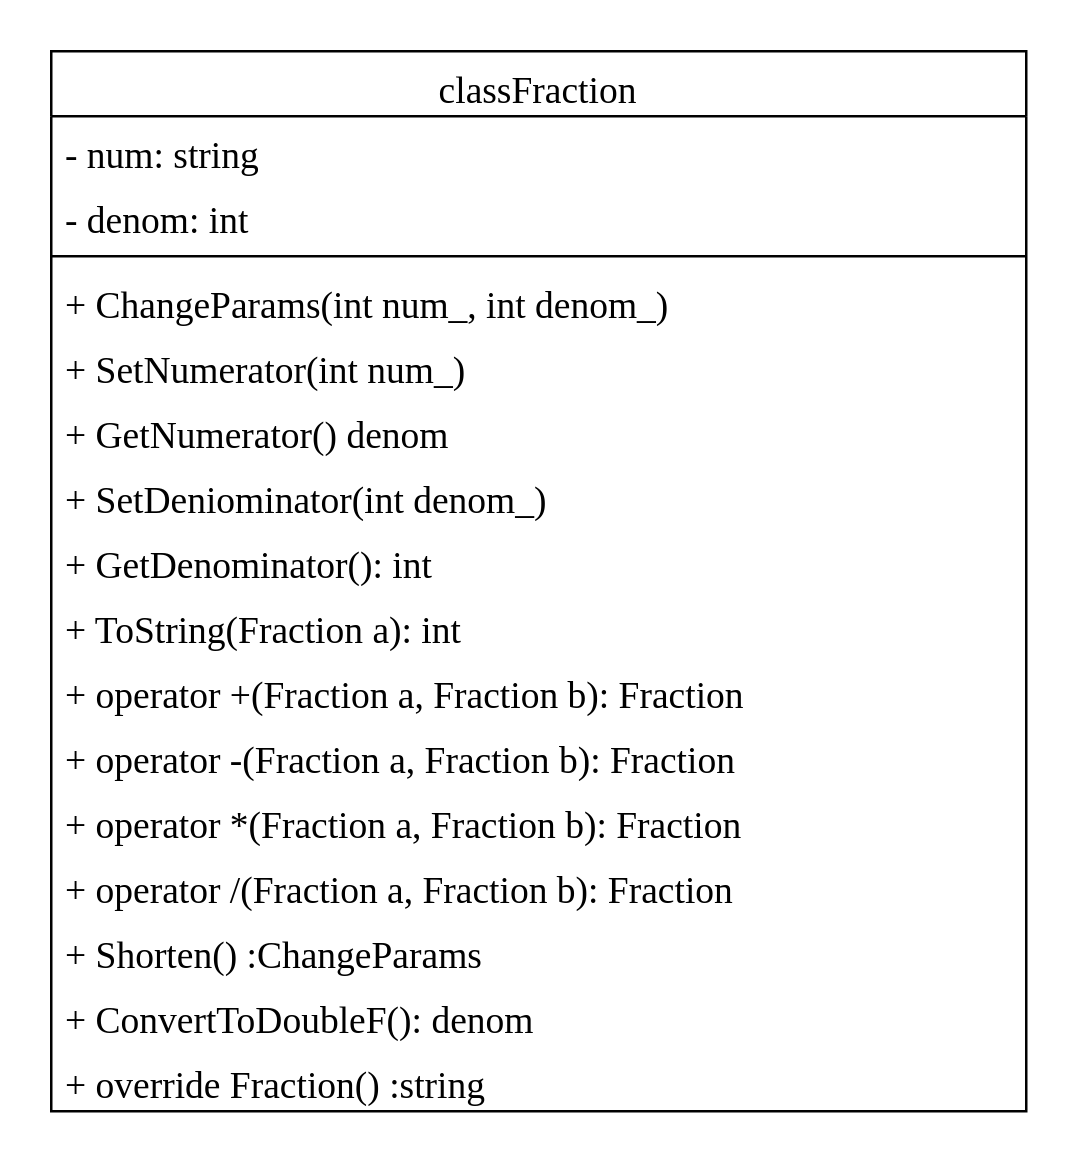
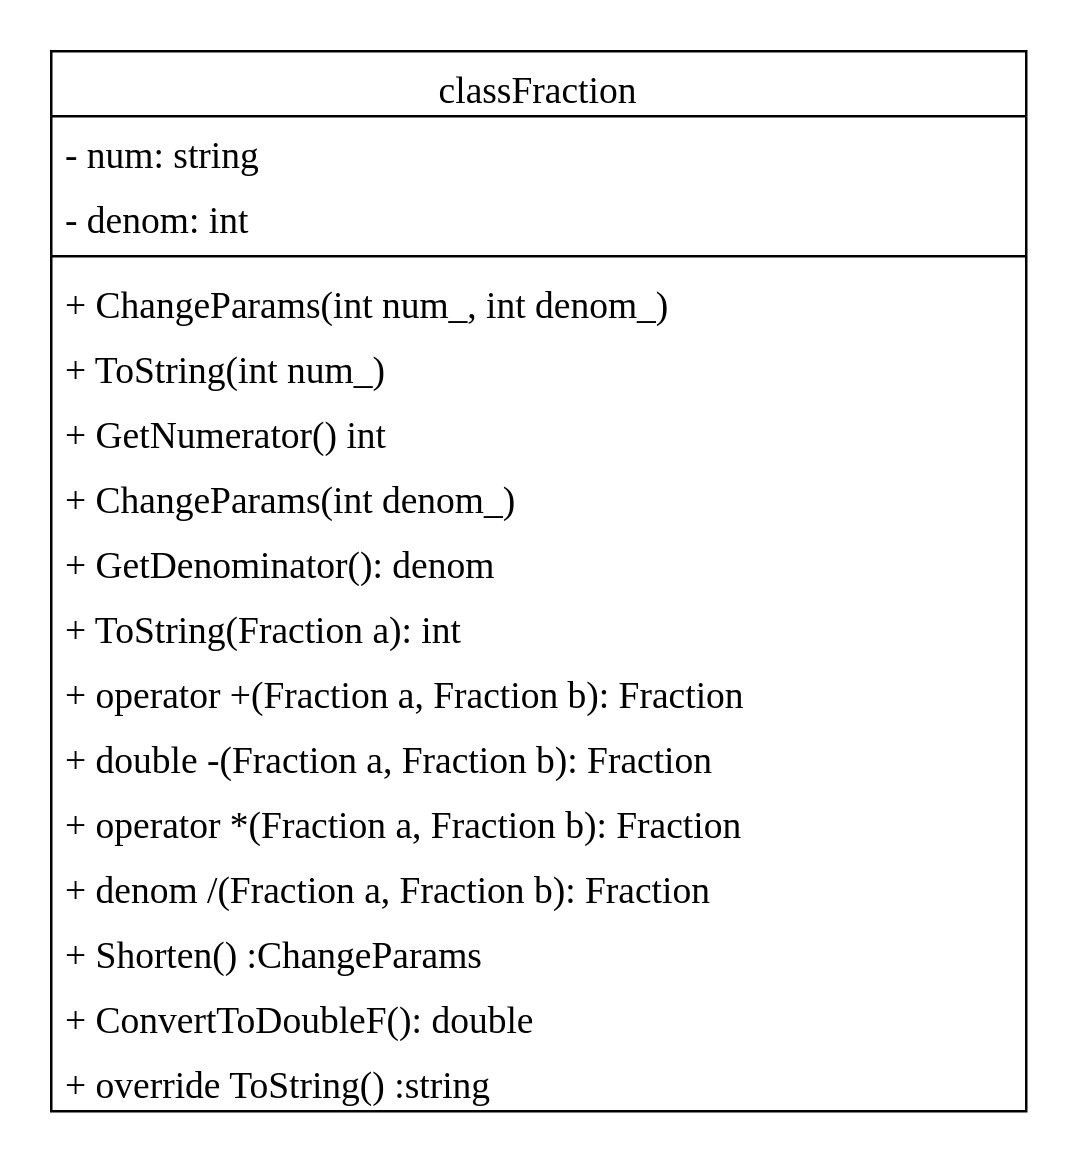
  <mxCell id="0" />
  <mxCell id="1" parent="0" />
  <mxCell id="2" value="classFraction" style="swimlane;fontStyle=0;align=center;verticalAlign=top;childLayout=stackLayout;horizontal=1;startSize=26;horizontalStack=0;resizeParent=1;resizeParentMax=0;resizeLast=0;collapsible=1;marginBottom=0;fontFamily=Verdana;fontSize=15;" parent="1" vertex="1"><mxGeometry x="20" y="20" width="390" height="424" as="geometry" /></mxCell>
  <mxCell id="3" value="- num: string" style="text;strokeColor=none;fillColor=none;align=left;verticalAlign=top;spacingLeft=4;spacingRight=4;overflow=hidden;rotatable=0;points=[[0,0.5],[1,0.5]];portConstraint=eastwest;fontStyle=0;fontFamily=Verdana;fontSize=15;" parent="2" vertex="1"><mxGeometry y="26" width="390" height="26" as="geometry" /></mxCell>
  <mxCell id="4" value="- denom: int" style="text;strokeColor=none;fillColor=none;align=left;verticalAlign=top;spacingLeft=4;spacingRight=4;overflow=hidden;rotatable=0;points=[[0,0.5],[1,0.5]];portConstraint=eastwest;fontStyle=0;fontFamily=Verdana;fontSize=15;" parent="2" vertex="1"><mxGeometry y="52" width="390" height="26" as="geometry" /></mxCell>
  <mxCell id="5" value="" style="line;strokeWidth=1;fillColor=none;align=left;verticalAlign=middle;spacingTop=-1;spacingLeft=3;spacingRight=3;rotatable=0;labelPosition=right;points=[];portConstraint=eastwest;fontStyle=0;fontFamily=Verdana;fontSize=15;" parent="2" vertex="1"><mxGeometry y="78" width="390" height="8" as="geometry" /></mxCell>
  <mxCell id="6" value="+ ChangeParams(int num_, int denom_)" style="text;strokeColor=none;fillColor=none;align=left;verticalAlign=top;spacingLeft=4;spacingRight=4;overflow=hidden;rotatable=0;points=[[0,0.5],[1,0.5]];portConstraint=eastwest;fontStyle=0;fontFamily=Verdana;fontSize=15;" parent="2" vertex="1"><mxGeometry y="86" width="390" height="26" as="geometry" /></mxCell>
- <mxCell id="7" value="+ SetNumerator(int num_)" style="text;strokeColor=none;fillColor=none;align=left;verticalAlign=top;spacingLeft=4;spacingRight=4;overflow=hidden;rotatable=0;points=[[0,0.5],[1,0.5]];portConstraint=eastwest;fontStyle=0;fontFamily=Verdana;fontSize=15;" parent="2" vertex="1"><mxGeometry y="112" width="390" height="26" as="geometry" /></mxCell>
- <mxCell id="8" value="+ GetNumerator() denom " style="text;strokeColor=none;fillColor=none;align=left;verticalAlign=top;spacingLeft=4;spacingRight=4;overflow=hidden;rotatable=0;points=[[0,0.5],[1,0.5]];portConstraint=eastwest;fontStyle=0;fontFamily=Verdana;fontSize=15;" parent="2" vertex="1"><mxGeometry y="138" width="390" height="26" as="geometry" /></mxCell>
- <mxCell id="9" value="+ SetDeniominator(int denom_)" style="text;strokeColor=none;fillColor=none;align=left;verticalAlign=top;spacingLeft=4;spacingRight=4;overflow=hidden;rotatable=0;points=[[0,0.5],[1,0.5]];portConstraint=eastwest;fontStyle=0;fontFamily=Verdana;fontSize=15;" parent="2" vertex="1"><mxGeometry y="164" width="390" height="26" as="geometry" /></mxCell>
- <mxCell id="10" value="+ GetDenominator(): int " style="text;strokeColor=none;fillColor=none;align=left;verticalAlign=top;spacingLeft=4;spacingRight=4;overflow=hidden;rotatable=0;points=[[0,0.5],[1,0.5]];portConstraint=eastwest;fontStyle=0;fontFamily=Verdana;fontSize=15;" parent="2" vertex="1"><mxGeometry y="190" width="390" height="26" as="geometry" /></mxCell>
+ <mxCell id="7" value="+ ToString(int num_)" style="text;strokeColor=none;fillColor=none;align=left;verticalAlign=top;spacingLeft=4;spacingRight=4;overflow=hidden;rotatable=0;points=[[0,0.5],[1,0.5]];portConstraint=eastwest;fontStyle=0;fontFamily=Verdana;fontSize=15;" parent="2" vertex="1"><mxGeometry y="112" width="390" height="26" as="geometry" /></mxCell>
+ <mxCell id="8" value="+ GetNumerator() int " style="text;strokeColor=none;fillColor=none;align=left;verticalAlign=top;spacingLeft=4;spacingRight=4;overflow=hidden;rotatable=0;points=[[0,0.5],[1,0.5]];portConstraint=eastwest;fontStyle=0;fontFamily=Verdana;fontSize=15;" parent="2" vertex="1"><mxGeometry y="138" width="390" height="26" as="geometry" /></mxCell>
+ <mxCell id="9" value="+ ChangeParams(int denom_)" style="text;strokeColor=none;fillColor=none;align=left;verticalAlign=top;spacingLeft=4;spacingRight=4;overflow=hidden;rotatable=0;points=[[0,0.5],[1,0.5]];portConstraint=eastwest;fontStyle=0;fontFamily=Verdana;fontSize=15;" parent="2" vertex="1"><mxGeometry y="164" width="390" height="26" as="geometry" /></mxCell>
+ <mxCell id="10" value="+ GetDenominator(): denom " style="text;strokeColor=none;fillColor=none;align=left;verticalAlign=top;spacingLeft=4;spacingRight=4;overflow=hidden;rotatable=0;points=[[0,0.5],[1,0.5]];portConstraint=eastwest;fontStyle=0;fontFamily=Verdana;fontSize=15;" parent="2" vertex="1"><mxGeometry y="190" width="390" height="26" as="geometry" /></mxCell>
  <mxCell id="11" value="+ ToString(Fraction a): int" style="text;strokeColor=none;fillColor=none;align=left;verticalAlign=top;spacingLeft=4;spacingRight=4;overflow=hidden;rotatable=0;points=[[0,0.5],[1,0.5]];portConstraint=eastwest;fontStyle=0;fontFamily=Verdana;fontSize=15;" parent="2" vertex="1"><mxGeometry y="216" width="390" height="26" as="geometry" /></mxCell>
  <mxCell id="12" value="+ operator +(Fraction a, Fraction b): Fraction " style="text;strokeColor=none;fillColor=none;align=left;verticalAlign=top;spacingLeft=4;spacingRight=4;overflow=hidden;rotatable=0;points=[[0,0.5],[1,0.5]];portConstraint=eastwest;fontStyle=0;fontFamily=Verdana;fontSize=15;" parent="2" vertex="1"><mxGeometry y="242" width="390" height="26" as="geometry" /></mxCell>
- <mxCell id="13" value="+ operator -(Fraction a, Fraction b): Fraction " style="text;strokeColor=none;fillColor=none;align=left;verticalAlign=top;spacingLeft=4;spacingRight=4;overflow=hidden;rotatable=0;points=[[0,0.5],[1,0.5]];portConstraint=eastwest;fontStyle=0;fontFamily=Verdana;fontSize=15;" parent="2" vertex="1"><mxGeometry y="268" width="390" height="26" as="geometry" /></mxCell>
+ <mxCell id="13" value="+ double -(Fraction a, Fraction b): Fraction " style="text;strokeColor=none;fillColor=none;align=left;verticalAlign=top;spacingLeft=4;spacingRight=4;overflow=hidden;rotatable=0;points=[[0,0.5],[1,0.5]];portConstraint=eastwest;fontStyle=0;fontFamily=Verdana;fontSize=15;" parent="2" vertex="1"><mxGeometry y="268" width="390" height="26" as="geometry" /></mxCell>
  <mxCell id="14" value="+ operator *(Fraction a, Fraction b): Fraction " style="text;strokeColor=none;fillColor=none;align=left;verticalAlign=top;spacingLeft=4;spacingRight=4;overflow=hidden;rotatable=0;points=[[0,0.5],[1,0.5]];portConstraint=eastwest;fontStyle=0;fontFamily=Verdana;fontSize=15;" parent="2" vertex="1"><mxGeometry y="294" width="390" height="26" as="geometry" /></mxCell>
- <mxCell id="15" value="+ operator /(Fraction a, Fraction b): Fraction " style="text;strokeColor=none;fillColor=none;align=left;verticalAlign=top;spacingLeft=4;spacingRight=4;overflow=hidden;rotatable=0;points=[[0,0.5],[1,0.5]];portConstraint=eastwest;fontStyle=0;fontFamily=Verdana;fontSize=15;" parent="2" vertex="1"><mxGeometry y="320" width="390" height="26" as="geometry" /></mxCell>
+ <mxCell id="15" value="+ denom /(Fraction a, Fraction b): Fraction " style="text;strokeColor=none;fillColor=none;align=left;verticalAlign=top;spacingLeft=4;spacingRight=4;overflow=hidden;rotatable=0;points=[[0,0.5],[1,0.5]];portConstraint=eastwest;fontStyle=0;fontFamily=Verdana;fontSize=15;" parent="2" vertex="1"><mxGeometry y="320" width="390" height="26" as="geometry" /></mxCell>
  <mxCell id="16" value="+ Shorten() :ChangeParams" style="text;strokeColor=none;fillColor=none;align=left;verticalAlign=top;spacingLeft=4;spacingRight=4;overflow=hidden;rotatable=0;points=[[0,0.5],[1,0.5]];portConstraint=eastwest;fontStyle=0;fontFamily=Verdana;fontSize=15;" parent="2" vertex="1"><mxGeometry y="346" width="390" height="26" as="geometry" /></mxCell>
- <mxCell id="17" value="+ ConvertToDoubleF(): denom" style="text;strokeColor=none;fillColor=none;align=left;verticalAlign=top;spacingLeft=4;spacingRight=4;overflow=hidden;rotatable=0;points=[[0,0.5],[1,0.5]];portConstraint=eastwest;fontStyle=0;fontFamily=Verdana;fontSize=15;" parent="2" vertex="1"><mxGeometry y="372" width="390" height="26" as="geometry" /></mxCell>
- <mxCell id="18" value="+ override Fraction() :string" style="text;strokeColor=none;fillColor=none;align=left;verticalAlign=top;spacingLeft=4;spacingRight=4;overflow=hidden;rotatable=0;points=[[0,0.5],[1,0.5]];portConstraint=eastwest;fontStyle=0;fontFamily=Verdana;fontSize=15;" parent="2" vertex="1"><mxGeometry y="398" width="390" height="26" as="geometry" /></mxCell>
+ <mxCell id="17" value="+ ConvertToDoubleF(): double" style="text;strokeColor=none;fillColor=none;align=left;verticalAlign=top;spacingLeft=4;spacingRight=4;overflow=hidden;rotatable=0;points=[[0,0.5],[1,0.5]];portConstraint=eastwest;fontStyle=0;fontFamily=Verdana;fontSize=15;" parent="2" vertex="1"><mxGeometry y="372" width="390" height="26" as="geometry" /></mxCell>
+ <mxCell id="18" value="+ override ToString() :string" style="text;strokeColor=none;fillColor=none;align=left;verticalAlign=top;spacingLeft=4;spacingRight=4;overflow=hidden;rotatable=0;points=[[0,0.5],[1,0.5]];portConstraint=eastwest;fontStyle=0;fontFamily=Verdana;fontSize=15;" parent="2" vertex="1"><mxGeometry y="398" width="390" height="26" as="geometry" /></mxCell>
